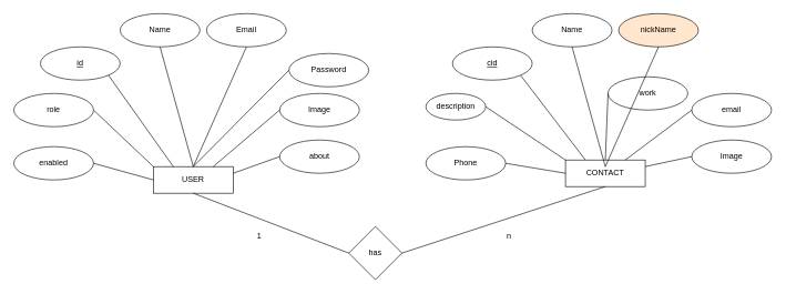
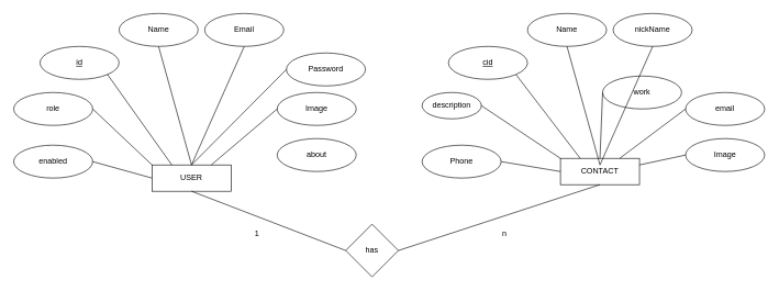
  <mxCell id="0" />
  <mxCell id="1" parent="0" />
  <mxCell id="2" value="USER&lt;br&gt;" style="rounded=0;whiteSpace=wrap;html=1;" vertex="1" parent="1"><mxGeometry x="230" y="250" width="120" height="40" as="geometry" /></mxCell>
  <mxCell id="3" value="enabled" style="ellipse;whiteSpace=wrap;html=1;" vertex="1" parent="1"><mxGeometry x="20" y="220" width="120" height="50" as="geometry" /></mxCell>
  <mxCell id="4" value="role" style="ellipse;whiteSpace=wrap;html=1;" vertex="1" parent="1"><mxGeometry x="20" y="140" width="120" height="50" as="geometry" /></mxCell>
  <mxCell id="5" value="&lt;u&gt;id&lt;/u&gt;" style="ellipse;whiteSpace=wrap;html=1;" vertex="1" parent="1"><mxGeometry x="60" y="70" width="120" height="50" as="geometry" /></mxCell>
  <mxCell id="6" value="Name" style="ellipse;whiteSpace=wrap;html=1;" vertex="1" parent="1"><mxGeometry x="180" y="20" width="120" height="50" as="geometry" /></mxCell>
  <mxCell id="7" value="Email" style="ellipse;whiteSpace=wrap;html=1;" vertex="1" parent="1"><mxGeometry x="310" y="20" width="120" height="50" as="geometry" /></mxCell>
  <mxCell id="8" value="Password" style="ellipse;whiteSpace=wrap;html=1;" vertex="1" parent="1"><mxGeometry x="434" y="80" width="120" height="50" as="geometry" /></mxCell>
  <mxCell id="9" value="Image" style="ellipse;whiteSpace=wrap;html=1;" vertex="1" parent="1"><mxGeometry x="420" y="140" width="120" height="50" as="geometry" /></mxCell>
  <mxCell id="10" value="about" style="ellipse;whiteSpace=wrap;html=1;" vertex="1" parent="1"><mxGeometry x="420" y="210" width="120" height="50" as="geometry" /></mxCell>
  <mxCell id="11" value="" style="endArrow=none;html=1;rounded=0;exitX=0.75;exitY=0;exitDx=0;exitDy=0;entryX=0;entryY=0.5;entryDx=0;entryDy=0;" edge="1" parent="1" source="2" target="9"><mxGeometry width="50" height="50" relative="1" as="geometry"><mxPoint x="370" y="210" as="sourcePoint" /><mxPoint x="420" y="160" as="targetPoint" /></mxGeometry></mxCell>
  <mxCell id="12" value="" style="endArrow=none;html=1;rounded=0;exitX=0.5;exitY=0;exitDx=0;exitDy=0;entryX=0;entryY=0.5;entryDx=0;entryDy=0;" edge="1" parent="1" source="2" target="8"><mxGeometry width="50" height="50" relative="1" as="geometry"><mxPoint x="300" y="220" as="sourcePoint" /><mxPoint x="400" y="135" as="targetPoint" /></mxGeometry></mxCell>
  <mxCell id="13" value="" style="endArrow=none;html=1;rounded=0;entryX=0.5;entryY=1;entryDx=0;entryDy=0;" edge="1" parent="1" target="7"><mxGeometry width="50" height="50" relative="1" as="geometry"><mxPoint x="290" y="250" as="sourcePoint" /><mxPoint x="384" y="80" as="targetPoint" /></mxGeometry></mxCell>
  <mxCell id="14" value="" style="endArrow=none;html=1;rounded=0;entryX=0.5;entryY=1;entryDx=0;entryDy=0;" edge="1" parent="1" target="6"><mxGeometry width="50" height="50" relative="1" as="geometry"><mxPoint x="290" y="250" as="sourcePoint" /><mxPoint x="310" y="70" as="targetPoint" /></mxGeometry></mxCell>
  <mxCell id="15" value="" style="endArrow=none;html=1;rounded=0;entryX=1;entryY=1;entryDx=0;entryDy=0;exitX=0.25;exitY=0;exitDx=0;exitDy=0;" edge="1" parent="1" source="2" target="5"><mxGeometry width="50" height="50" relative="1" as="geometry"><mxPoint x="270" y="270" as="sourcePoint" /><mxPoint x="220" y="90" as="targetPoint" /></mxGeometry></mxCell>
  <mxCell id="16" value="" style="endArrow=none;html=1;rounded=0;entryX=1;entryY=0.5;entryDx=0;entryDy=0;exitX=0;exitY=0;exitDx=0;exitDy=0;" edge="1" parent="1" source="2" target="4"><mxGeometry width="50" height="50" relative="1" as="geometry"><mxPoint x="237.57" y="277.32" as="sourcePoint" /><mxPoint x="139.57" y="130.32" as="targetPoint" /></mxGeometry></mxCell>
  <mxCell id="17" value="" style="endArrow=none;html=1;rounded=0;entryX=1;entryY=0.5;entryDx=0;entryDy=0;exitX=0;exitY=0.5;exitDx=0;exitDy=0;" edge="1" parent="1" source="2" target="3"><mxGeometry width="50" height="50" relative="1" as="geometry"><mxPoint x="230" y="290" as="sourcePoint" /><mxPoint x="140" y="205" as="targetPoint" /></mxGeometry></mxCell>
- <mxCell id="18" value="" style="endArrow=none;html=1;rounded=0;exitX=1;exitY=0.25;exitDx=0;exitDy=0;entryX=0;entryY=0.5;entryDx=0;entryDy=0;" edge="1" parent="1" source="2" target="10"><mxGeometry width="50" height="50" relative="1" as="geometry"><mxPoint x="330" y="270" as="sourcePoint" /><mxPoint x="430" y="185" as="targetPoint" /></mxGeometry></mxCell>
  <mxCell id="19" value="CONTACT" style="rounded=0;whiteSpace=wrap;html=1;" vertex="1" parent="1"><mxGeometry x="850" y="240" width="120" height="40" as="geometry" /></mxCell>
  <mxCell id="20" value="Phone" style="ellipse;whiteSpace=wrap;html=1;" vertex="1" parent="1"><mxGeometry x="640" y="220" width="120" height="50" as="geometry" /></mxCell>
  <mxCell id="21" value="description" style="ellipse;whiteSpace=wrap;html=1;" vertex="1" parent="1"><mxGeometry x="640" y="140" width="90" height="40" as="geometry" /></mxCell>
  <mxCell id="22" value="&lt;u&gt;cid&lt;/u&gt;" style="ellipse;whiteSpace=wrap;html=1;" vertex="1" parent="1"><mxGeometry x="680" y="70" width="120" height="50" as="geometry" /></mxCell>
  <mxCell id="23" value="Name" style="ellipse;whiteSpace=wrap;html=1;" vertex="1" parent="1"><mxGeometry x="800" y="20" width="120" height="50" as="geometry" /></mxCell>
- <mxCell id="24" value="nickName" style="ellipse;whiteSpace=wrap;html=1;fillColor=#ffe6cc;" vertex="1" parent="1"><mxGeometry x="930" y="20" width="120" height="50" as="geometry" /></mxCell>
+ <mxCell id="24" value="nickName" style="ellipse;whiteSpace=wrap;html=1;" vertex="1" parent="1"><mxGeometry x="930" y="20" width="120" height="50" as="geometry" /></mxCell>
  <mxCell id="25" value="work" style="ellipse;whiteSpace=wrap;html=1;" vertex="1" parent="1"><mxGeometry x="914" y="115" width="120" height="50" as="geometry" /></mxCell>
  <mxCell id="26" value="email" style="ellipse;whiteSpace=wrap;html=1;" vertex="1" parent="1"><mxGeometry x="1040" y="140" width="120" height="50" as="geometry" /></mxCell>
  <mxCell id="27" value="Image" style="ellipse;whiteSpace=wrap;html=1;" vertex="1" parent="1"><mxGeometry x="1040" y="210" width="120" height="50" as="geometry" /></mxCell>
  <mxCell id="28" value="" style="endArrow=none;html=1;rounded=0;exitX=0.75;exitY=0;exitDx=0;exitDy=0;entryX=0;entryY=0.5;entryDx=0;entryDy=0;" edge="1" source="19" target="26" parent="1"><mxGeometry width="50" height="50" relative="1" as="geometry"><mxPoint x="990" y="210" as="sourcePoint" /><mxPoint x="1040" y="160" as="targetPoint" /></mxGeometry></mxCell>
  <mxCell id="29" value="" style="endArrow=none;html=1;rounded=0;exitX=0.5;exitY=0;exitDx=0;exitDy=0;entryX=0;entryY=0.5;entryDx=0;entryDy=0;" edge="1" source="19" target="25" parent="1"><mxGeometry width="50" height="50" relative="1" as="geometry"><mxPoint x="920" y="220" as="sourcePoint" /><mxPoint x="1020" y="135" as="targetPoint" /></mxGeometry></mxCell>
  <mxCell id="30" value="" style="endArrow=none;html=1;rounded=0;entryX=0.5;entryY=1;entryDx=0;entryDy=0;" edge="1" target="24" parent="1"><mxGeometry width="50" height="50" relative="1" as="geometry"><mxPoint x="910" y="250" as="sourcePoint" /><mxPoint x="1004" y="80" as="targetPoint" /></mxGeometry></mxCell>
  <mxCell id="31" value="" style="endArrow=none;html=1;rounded=0;entryX=0.5;entryY=1;entryDx=0;entryDy=0;" edge="1" target="23" parent="1"><mxGeometry width="50" height="50" relative="1" as="geometry"><mxPoint x="910" y="250" as="sourcePoint" /><mxPoint x="930" y="70" as="targetPoint" /></mxGeometry></mxCell>
  <mxCell id="32" value="" style="endArrow=none;html=1;rounded=0;entryX=1;entryY=1;entryDx=0;entryDy=0;exitX=0.25;exitY=0;exitDx=0;exitDy=0;" edge="1" source="19" target="22" parent="1"><mxGeometry width="50" height="50" relative="1" as="geometry"><mxPoint x="890" y="270" as="sourcePoint" /><mxPoint x="840" y="90" as="targetPoint" /></mxGeometry></mxCell>
  <mxCell id="33" value="" style="endArrow=none;html=1;rounded=0;entryX=1;entryY=0.5;entryDx=0;entryDy=0;exitX=0;exitY=0;exitDx=0;exitDy=0;" edge="1" source="19" target="21" parent="1"><mxGeometry width="50" height="50" relative="1" as="geometry"><mxPoint x="857.57" y="277.32" as="sourcePoint" /><mxPoint x="759.57" y="130.32" as="targetPoint" /></mxGeometry></mxCell>
  <mxCell id="34" value="" style="endArrow=none;html=1;rounded=0;entryX=1;entryY=0.5;entryDx=0;entryDy=0;exitX=0;exitY=0.5;exitDx=0;exitDy=0;" edge="1" source="19" target="20" parent="1"><mxGeometry width="50" height="50" relative="1" as="geometry"><mxPoint x="850" y="290" as="sourcePoint" /><mxPoint x="760" y="205" as="targetPoint" /></mxGeometry></mxCell>
  <mxCell id="35" value="" style="endArrow=none;html=1;rounded=0;exitX=1;exitY=0.25;exitDx=0;exitDy=0;entryX=0;entryY=0.5;entryDx=0;entryDy=0;" edge="1" source="19" target="27" parent="1"><mxGeometry width="50" height="50" relative="1" as="geometry"><mxPoint x="950" y="270" as="sourcePoint" /><mxPoint x="1050" y="185" as="targetPoint" /></mxGeometry></mxCell>
  <mxCell id="36" value="has" style="rhombus;whiteSpace=wrap;html=1;" vertex="1" parent="1"><mxGeometry x="524" y="340" width="80" height="80" as="geometry" /></mxCell>
  <mxCell id="37" value="" style="endArrow=none;html=1;rounded=0;exitX=0.5;exitY=1;exitDx=0;exitDy=0;entryX=0;entryY=0.5;entryDx=0;entryDy=0;" edge="1" parent="1" source="2" target="36"><mxGeometry width="50" height="50" relative="1" as="geometry"><mxPoint x="530" y="440" as="sourcePoint" /><mxPoint x="580" y="390" as="targetPoint" /></mxGeometry></mxCell>
  <mxCell id="38" value="" style="endArrow=none;html=1;rounded=0;entryX=0.5;entryY=1;entryDx=0;entryDy=0;exitX=1;exitY=0.5;exitDx=0;exitDy=0;" edge="1" parent="1" source="36" target="19"><mxGeometry width="50" height="50" relative="1" as="geometry"><mxPoint x="530" y="400" as="sourcePoint" /><mxPoint x="580" y="350" as="targetPoint" /></mxGeometry></mxCell>
  <mxCell id="39" value="1" style="text;html=1;align=center;verticalAlign=middle;resizable=0;points=[];autosize=1;strokeColor=none;fillColor=none;" vertex="1" parent="1"><mxGeometry x="374" y="340" width="30" height="30" as="geometry" /></mxCell>
  <mxCell id="40" value="n" style="text;html=1;align=center;verticalAlign=middle;resizable=0;points=[];autosize=1;strokeColor=none;fillColor=none;" vertex="1" parent="1"><mxGeometry x="750" y="340" width="30" height="30" as="geometry" /></mxCell>
